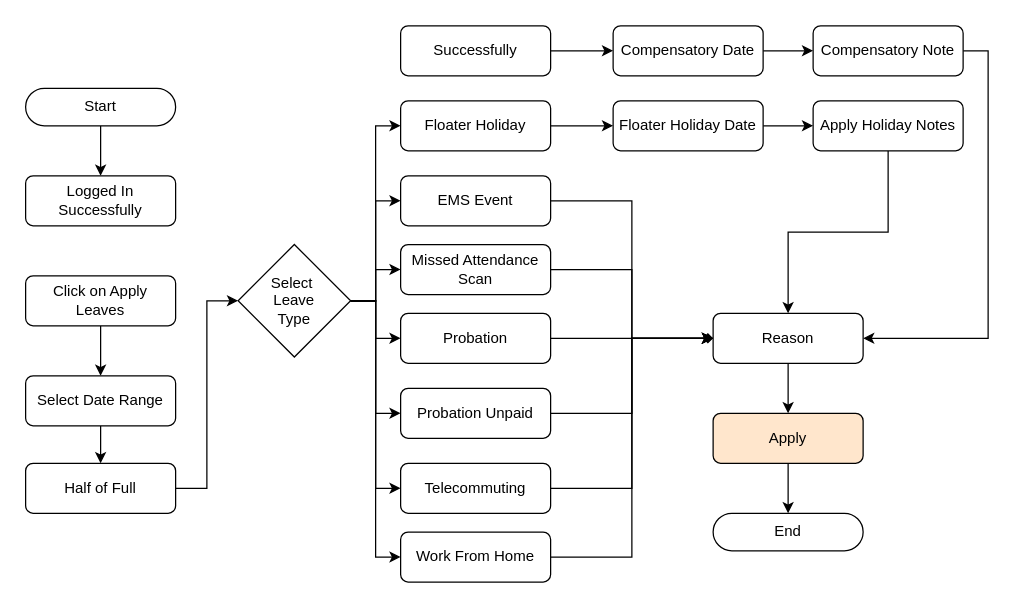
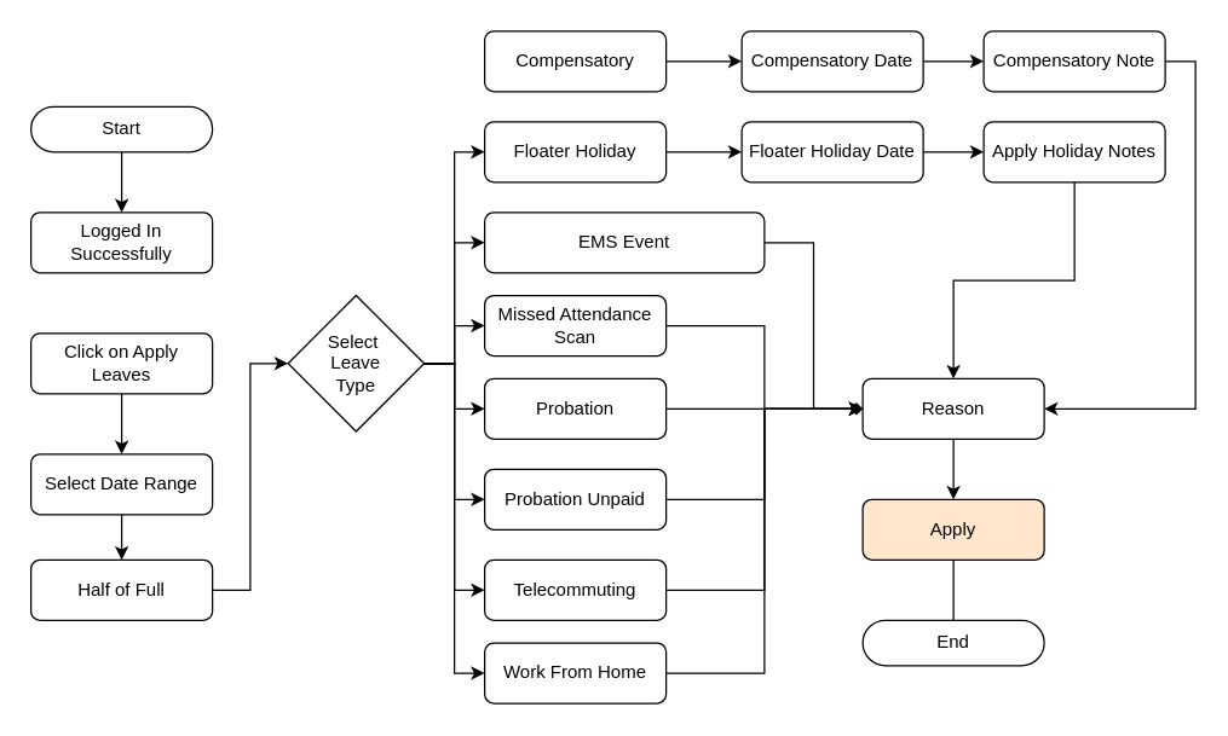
  <mxCell id="0" />
  <mxCell id="1" parent="0" />
  <mxCell id="2" style="edgeStyle=orthogonalEdgeStyle;rounded=0;orthogonalLoop=1;jettySize=auto;html=1;entryX=0.5;entryY=0;entryDx=0;entryDy=0;" edge="1" parent="1" source="3" target="4"><mxGeometry relative="1" as="geometry" /></mxCell>
  <mxCell id="3" value="Start" style="rounded=1;whiteSpace=wrap;html=1;arcSize=50;" vertex="1" parent="1"><mxGeometry x="20" y="70" width="120" height="30" as="geometry" /></mxCell>
  <mxCell id="4" value="Logged In Successfully" style="rounded=1;whiteSpace=wrap;html=1;" vertex="1" parent="1"><mxGeometry x="20" y="140" width="120" height="40" as="geometry" /></mxCell>
  <mxCell id="5" style="edgeStyle=orthogonalEdgeStyle;rounded=0;orthogonalLoop=1;jettySize=auto;html=1;entryX=0.5;entryY=0;entryDx=0;entryDy=0;" edge="1" parent="1" source="6" target="8"><mxGeometry relative="1" as="geometry" /></mxCell>
  <mxCell id="6" value="Click on Apply &lt;br&gt;Leaves" style="rounded=1;whiteSpace=wrap;html=1;" vertex="1" parent="1"><mxGeometry x="20" y="220" width="120" height="40" as="geometry" /></mxCell>
  <mxCell id="7" style="edgeStyle=orthogonalEdgeStyle;rounded=0;orthogonalLoop=1;jettySize=auto;html=1;entryX=0.5;entryY=0;entryDx=0;entryDy=0;" edge="1" parent="1" source="8" target="10"><mxGeometry relative="1" as="geometry" /></mxCell>
  <mxCell id="8" value="Select Date Range" style="rounded=1;whiteSpace=wrap;html=1;" vertex="1" parent="1"><mxGeometry x="20" y="300" width="120" height="40" as="geometry" /></mxCell>
  <mxCell id="9" style="edgeStyle=orthogonalEdgeStyle;rounded=0;orthogonalLoop=1;jettySize=auto;html=1;entryX=0;entryY=0.5;entryDx=0;entryDy=0;" edge="1" parent="1" source="10" target="18"><mxGeometry relative="1" as="geometry" /></mxCell>
  <mxCell id="10" value="Half of Full" style="rounded=1;whiteSpace=wrap;html=1;" vertex="1" parent="1"><mxGeometry x="20" y="370" width="120" height="40" as="geometry" /></mxCell>
  <mxCell id="11" style="edgeStyle=orthogonalEdgeStyle;rounded=0;orthogonalLoop=1;jettySize=auto;html=1;entryX=0;entryY=0.5;entryDx=0;entryDy=0;" edge="1" parent="1" source="18" target="22"><mxGeometry relative="1" as="geometry" /></mxCell>
  <mxCell id="12" style="edgeStyle=orthogonalEdgeStyle;rounded=0;orthogonalLoop=1;jettySize=auto;html=1;entryX=0;entryY=0.5;entryDx=0;entryDy=0;" edge="1" parent="1" source="18" target="24"><mxGeometry relative="1" as="geometry" /></mxCell>
  <mxCell id="13" style="edgeStyle=orthogonalEdgeStyle;rounded=0;orthogonalLoop=1;jettySize=auto;html=1;entryX=0;entryY=0.5;entryDx=0;entryDy=0;" edge="1" parent="1" source="18" target="26"><mxGeometry relative="1" as="geometry" /></mxCell>
  <mxCell id="14" style="edgeStyle=orthogonalEdgeStyle;rounded=0;orthogonalLoop=1;jettySize=auto;html=1;entryX=0;entryY=0.5;entryDx=0;entryDy=0;" edge="1" parent="1" source="18" target="28"><mxGeometry relative="1" as="geometry" /></mxCell>
  <mxCell id="15" style="edgeStyle=orthogonalEdgeStyle;rounded=0;orthogonalLoop=1;jettySize=auto;html=1;entryX=0;entryY=0.5;entryDx=0;entryDy=0;" edge="1" parent="1" source="18" target="30"><mxGeometry relative="1" as="geometry" /></mxCell>
  <mxCell id="16" style="edgeStyle=orthogonalEdgeStyle;rounded=0;orthogonalLoop=1;jettySize=auto;html=1;entryX=0;entryY=0.5;entryDx=0;entryDy=0;" edge="1" parent="1" source="18" target="32"><mxGeometry relative="1" as="geometry" /></mxCell>
  <mxCell id="17" style="edgeStyle=orthogonalEdgeStyle;rounded=0;orthogonalLoop=1;jettySize=auto;html=1;entryX=0;entryY=0.5;entryDx=0;entryDy=0;" edge="1" parent="1" source="18" target="34"><mxGeometry relative="1" as="geometry" /></mxCell>
  <mxCell id="18" value="Select&amp;nbsp;&lt;br&gt;Leave &lt;br&gt;Type" style="rhombus;whiteSpace=wrap;html=1;" vertex="1" parent="1"><mxGeometry x="190" y="195" width="90" height="90" as="geometry" /></mxCell>
  <mxCell id="19" style="edgeStyle=orthogonalEdgeStyle;rounded=0;orthogonalLoop=1;jettySize=auto;html=1;entryX=0;entryY=0.5;entryDx=0;entryDy=0;" edge="1" parent="1" source="20" target="36"><mxGeometry relative="1" as="geometry" /></mxCell>
- <mxCell id="20" value="Successfully" style="rounded=1;whiteSpace=wrap;html=1;" vertex="1" parent="1"><mxGeometry x="320" y="20" width="120" height="40" as="geometry" /></mxCell>
+ <mxCell id="20" value="Compensatory" style="rounded=1;whiteSpace=wrap;html=1;" vertex="1" parent="1"><mxGeometry x="320" y="20" width="120" height="40" as="geometry" /></mxCell>
  <mxCell id="21" style="edgeStyle=orthogonalEdgeStyle;rounded=0;orthogonalLoop=1;jettySize=auto;html=1;entryX=0;entryY=0.5;entryDx=0;entryDy=0;" edge="1" parent="1" source="22" target="44"><mxGeometry relative="1" as="geometry" /></mxCell>
- <mxCell id="22" value="EMS Event" style="rounded=1;whiteSpace=wrap;html=1;" vertex="1" parent="1"><mxGeometry x="320" y="140" width="120" height="40" as="geometry" /></mxCell>
+ <mxCell id="22" value="EMS Event" style="rounded=1;whiteSpace=wrap;html=1;" vertex="1" parent="1"><mxGeometry x="320" y="140" width="185" height="40" as="geometry" /></mxCell>
  <mxCell id="23" style="edgeStyle=orthogonalEdgeStyle;rounded=0;orthogonalLoop=1;jettySize=auto;html=1;entryX=0;entryY=0.5;entryDx=0;entryDy=0;" edge="1" parent="1" source="24" target="40"><mxGeometry relative="1" as="geometry" /></mxCell>
  <mxCell id="24" value="Floater Holiday" style="rounded=1;whiteSpace=wrap;html=1;" vertex="1" parent="1"><mxGeometry x="320" y="80" width="120" height="40" as="geometry" /></mxCell>
  <mxCell id="25" style="edgeStyle=orthogonalEdgeStyle;rounded=0;orthogonalLoop=1;jettySize=auto;html=1;entryX=0;entryY=0.5;entryDx=0;entryDy=0;" edge="1" parent="1" source="26" target="44"><mxGeometry relative="1" as="geometry" /></mxCell>
  <mxCell id="26" value="Missed Attendance Scan" style="rounded=1;whiteSpace=wrap;html=1;" vertex="1" parent="1"><mxGeometry x="320" y="195" width="120" height="40" as="geometry" /></mxCell>
  <mxCell id="27" style="edgeStyle=orthogonalEdgeStyle;rounded=0;orthogonalLoop=1;jettySize=auto;html=1;entryX=0;entryY=0.5;entryDx=0;entryDy=0;" edge="1" parent="1" source="28" target="44"><mxGeometry relative="1" as="geometry" /></mxCell>
  <mxCell id="28" value="Probation" style="rounded=1;whiteSpace=wrap;html=1;" vertex="1" parent="1"><mxGeometry x="320" y="250" width="120" height="40" as="geometry" /></mxCell>
  <mxCell id="29" style="edgeStyle=orthogonalEdgeStyle;rounded=0;orthogonalLoop=1;jettySize=auto;html=1;entryX=0;entryY=0.5;entryDx=0;entryDy=0;" edge="1" parent="1" source="30" target="44"><mxGeometry relative="1" as="geometry" /></mxCell>
  <mxCell id="30" value="Probation Unpaid" style="rounded=1;whiteSpace=wrap;html=1;" vertex="1" parent="1"><mxGeometry x="320" y="310" width="120" height="40" as="geometry" /></mxCell>
  <mxCell id="31" style="edgeStyle=orthogonalEdgeStyle;rounded=0;orthogonalLoop=1;jettySize=auto;html=1;entryX=0;entryY=0.5;entryDx=0;entryDy=0;" edge="1" parent="1" source="32" target="44"><mxGeometry relative="1" as="geometry" /></mxCell>
  <mxCell id="32" value="Telecommuting" style="rounded=1;whiteSpace=wrap;html=1;" vertex="1" parent="1"><mxGeometry x="320" y="370" width="120" height="40" as="geometry" /></mxCell>
  <mxCell id="33" style="edgeStyle=orthogonalEdgeStyle;rounded=0;orthogonalLoop=1;jettySize=auto;html=1;entryX=0;entryY=0.5;entryDx=0;entryDy=0;endArrow=diamond;" edge="1" parent="1" source="34" target="44"><mxGeometry relative="1" as="geometry" /></mxCell>
  <mxCell id="34" value="Work From Home" style="rounded=1;whiteSpace=wrap;html=1;" vertex="1" parent="1"><mxGeometry x="320" y="425" width="120" height="40" as="geometry" /></mxCell>
  <mxCell id="35" style="edgeStyle=orthogonalEdgeStyle;rounded=0;orthogonalLoop=1;jettySize=auto;html=1;entryX=0;entryY=0.5;entryDx=0;entryDy=0;" edge="1" parent="1" source="36" target="38"><mxGeometry relative="1" as="geometry" /></mxCell>
  <mxCell id="36" value="Compensatory Date" style="rounded=1;whiteSpace=wrap;html=1;" vertex="1" parent="1"><mxGeometry x="490" y="20" width="120" height="40" as="geometry" /></mxCell>
  <mxCell id="37" style="edgeStyle=orthogonalEdgeStyle;rounded=0;orthogonalLoop=1;jettySize=auto;html=1;entryX=1;entryY=0.5;entryDx=0;entryDy=0;" edge="1" parent="1" source="38" target="44"><mxGeometry relative="1" as="geometry"><Array as="points"><mxPoint x="790" y="40" /><mxPoint x="790" y="270" /></Array></mxGeometry></mxCell>
  <mxCell id="38" value="Compensatory Note" style="rounded=1;whiteSpace=wrap;html=1;" vertex="1" parent="1"><mxGeometry x="650" y="20" width="120" height="40" as="geometry" /></mxCell>
  <mxCell id="39" style="edgeStyle=orthogonalEdgeStyle;rounded=0;orthogonalLoop=1;jettySize=auto;html=1;entryX=0;entryY=0.5;entryDx=0;entryDy=0;" edge="1" parent="1" source="40" target="42"><mxGeometry relative="1" as="geometry" /></mxCell>
  <mxCell id="40" value="Floater Holiday Date" style="rounded=1;whiteSpace=wrap;html=1;" vertex="1" parent="1"><mxGeometry x="490" y="80" width="120" height="40" as="geometry" /></mxCell>
  <mxCell id="41" style="edgeStyle=orthogonalEdgeStyle;rounded=0;orthogonalLoop=1;jettySize=auto;html=1;entryX=0.5;entryY=0;entryDx=0;entryDy=0;" edge="1" parent="1" source="42" target="44"><mxGeometry relative="1" as="geometry" /></mxCell>
  <mxCell id="42" value="Apply Holiday Notes" style="rounded=1;whiteSpace=wrap;html=1;" vertex="1" parent="1"><mxGeometry x="650" y="80" width="120" height="40" as="geometry" /></mxCell>
  <mxCell id="43" style="edgeStyle=orthogonalEdgeStyle;rounded=0;orthogonalLoop=1;jettySize=auto;html=1;entryX=0.5;entryY=0;entryDx=0;entryDy=0;" edge="1" parent="1" source="44" target="47"><mxGeometry relative="1" as="geometry" /></mxCell>
  <mxCell id="44" value="Reason" style="rounded=1;whiteSpace=wrap;html=1;" vertex="1" parent="1"><mxGeometry x="570" y="250" width="120" height="40" as="geometry" /></mxCell>
  <mxCell id="45" value="End" style="rounded=1;whiteSpace=wrap;html=1;arcSize=50;" vertex="1" parent="1"><mxGeometry x="570" y="410" width="120" height="30" as="geometry" /></mxCell>
- <mxCell id="46" style="edgeStyle=orthogonalEdgeStyle;rounded=0;orthogonalLoop=1;jettySize=auto;html=1;entryX=0.5;entryY=0;entryDx=0;entryDy=0;" edge="1" parent="1" source="47" target="45"><mxGeometry relative="1" as="geometry" /></mxCell>
+ <mxCell id="46" style="edgeStyle=orthogonalEdgeStyle;rounded=0;orthogonalLoop=1;jettySize=auto;html=1;entryX=0.5;entryY=0;entryDx=0;entryDy=0;endArrow=none;" edge="1" parent="1" source="47" target="45"><mxGeometry relative="1" as="geometry" /></mxCell>
  <mxCell id="47" value="Apply" style="rounded=1;whiteSpace=wrap;html=1;fillColor=#ffe6cc;" vertex="1" parent="1"><mxGeometry x="570" y="330" width="120" height="40" as="geometry" /></mxCell>
